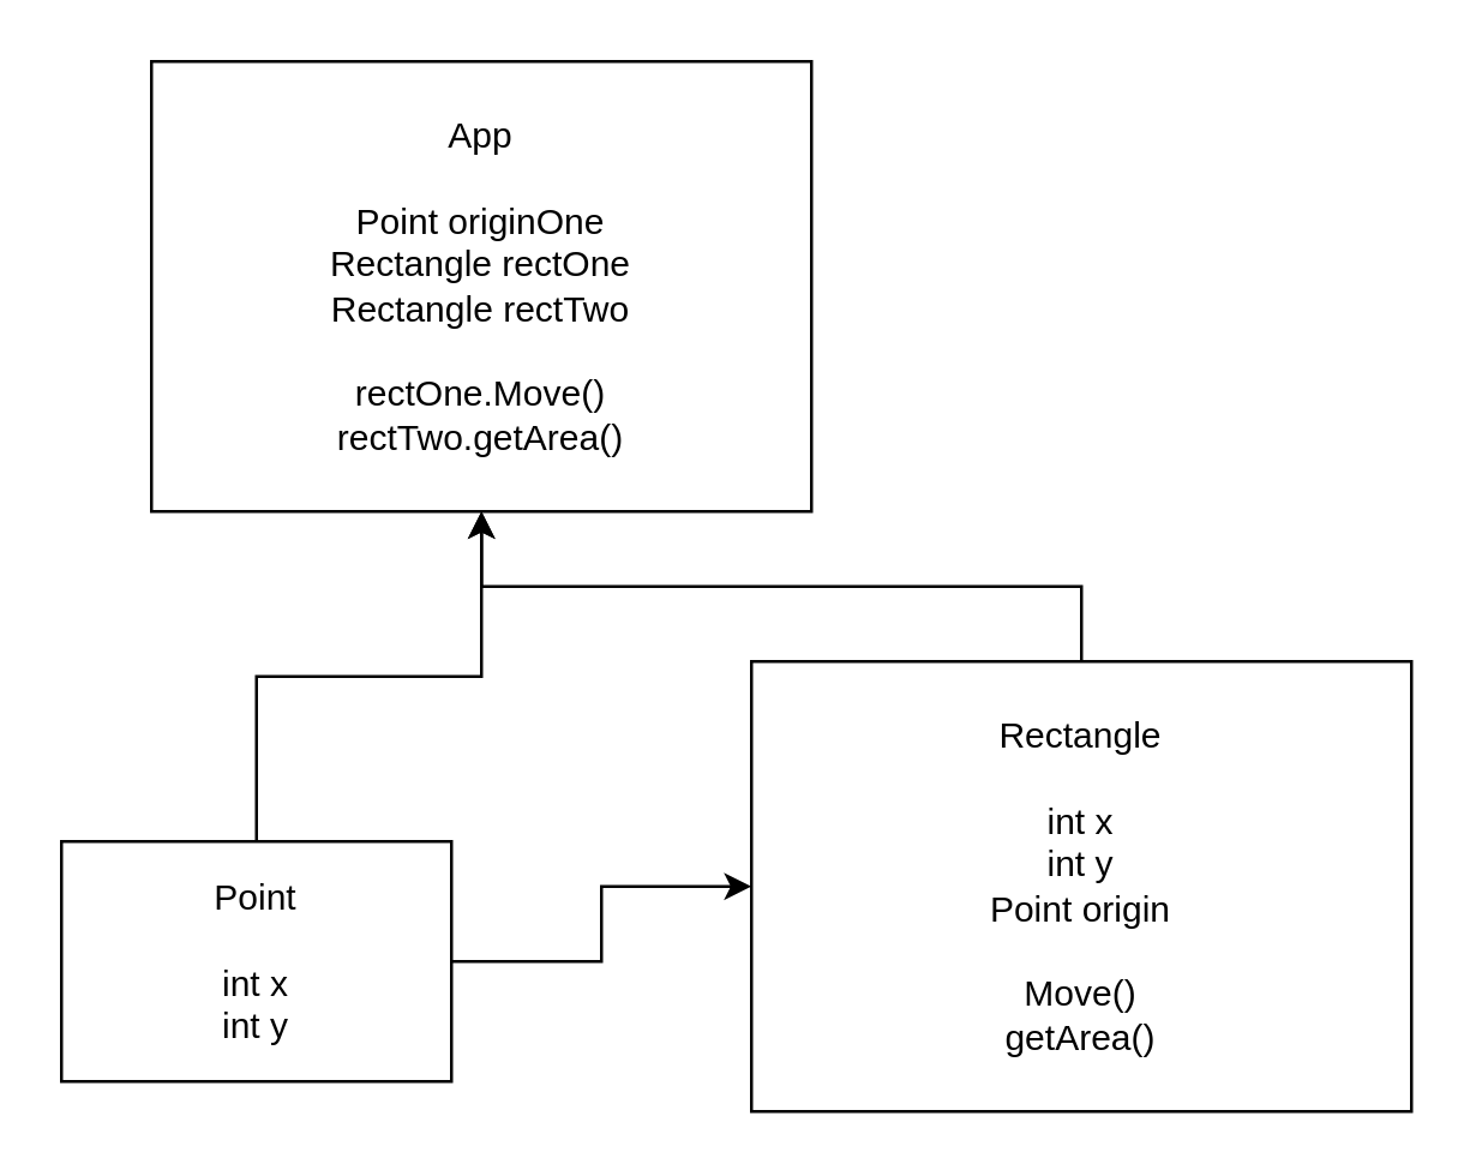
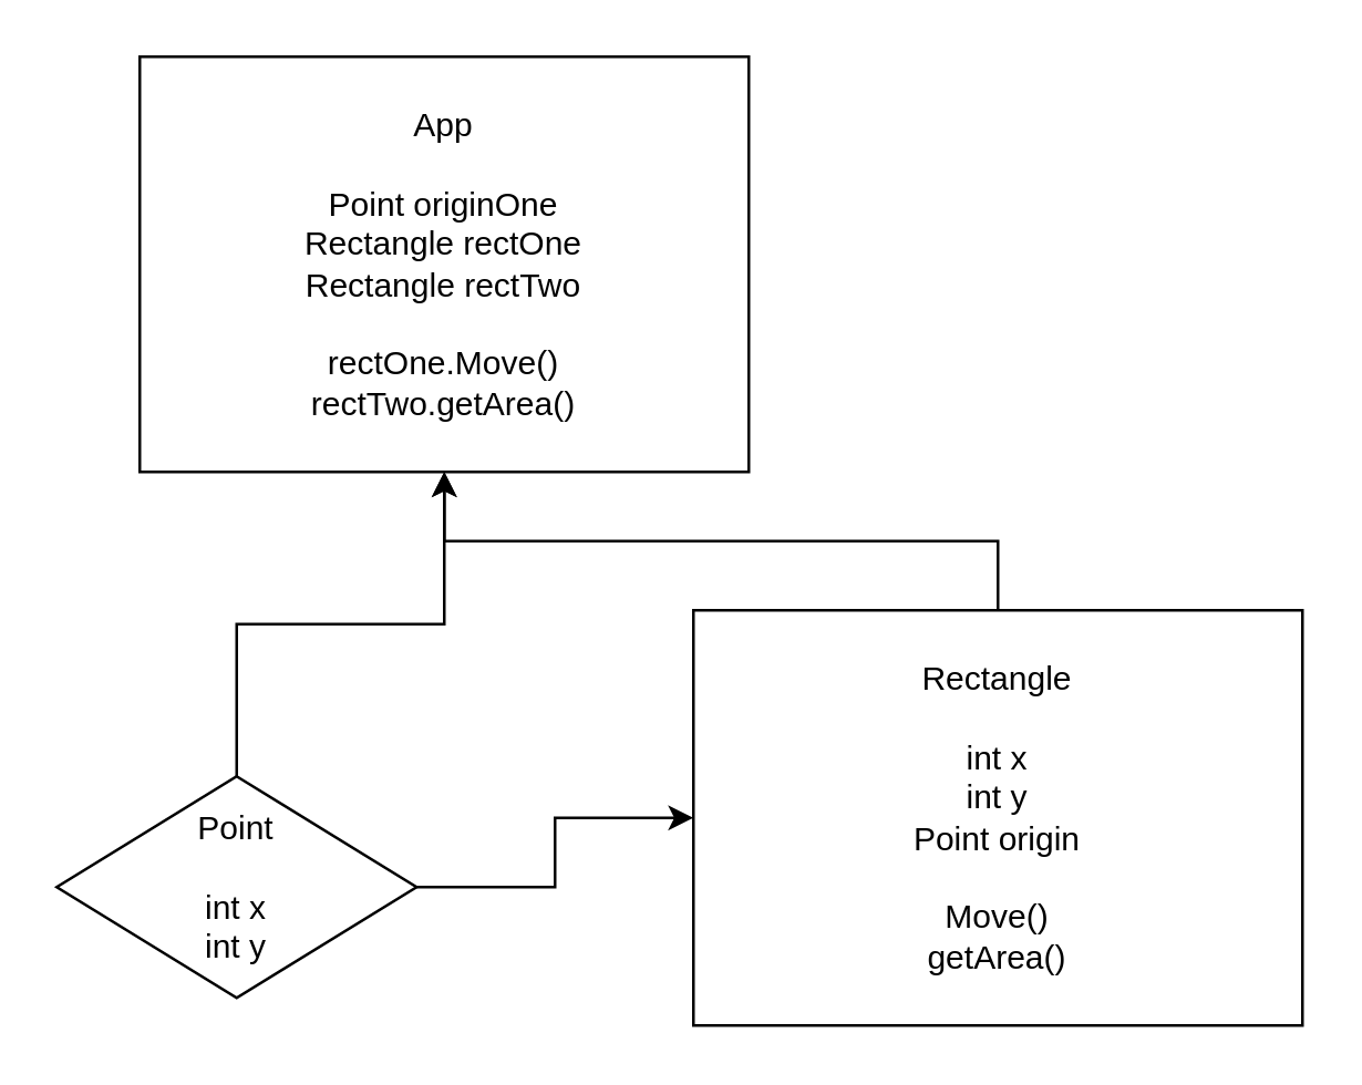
  <mxCell id="0" />
  <mxCell id="1" parent="0" />
  <mxCell id="2" style="edgeStyle=orthogonalEdgeStyle;rounded=0;orthogonalLoop=1;jettySize=auto;html=1;" edge="1" parent="1" source="4" target="6"><mxGeometry relative="1" as="geometry" /></mxCell>
  <mxCell id="3" style="edgeStyle=orthogonalEdgeStyle;rounded=0;orthogonalLoop=1;jettySize=auto;html=1;" edge="1" parent="1" source="4" target="7"><mxGeometry relative="1" as="geometry" /></mxCell>
- <mxCell id="4" value="&lt;div&gt;Point&lt;/div&gt;&lt;div&gt;&lt;br&gt;&lt;/div&gt;&lt;div&gt;int x&lt;/div&gt;&lt;div&gt;int y&lt;br&gt;&lt;/div&gt;" style="rounded=0;whiteSpace=wrap;html=1;" vertex="1" parent="1"><mxGeometry x="20" y="280" width="130" height="80" as="geometry" /></mxCell>
+ <mxCell id="4" value="&lt;div&gt;Point&lt;/div&gt;&lt;div&gt;&lt;br&gt;&lt;/div&gt;&lt;div&gt;int x&lt;/div&gt;&lt;div&gt;int y&lt;br&gt;&lt;/div&gt;" style="rhombus;whiteSpace=wrap;html=1;" vertex="1" parent="1"><mxGeometry x="20" y="280" width="130" height="80" as="geometry" /></mxCell>
  <mxCell id="5" style="edgeStyle=orthogonalEdgeStyle;rounded=0;orthogonalLoop=1;jettySize=auto;html=1;" edge="1" parent="1" source="6" target="7"><mxGeometry relative="1" as="geometry" /></mxCell>
  <mxCell id="6" value="&lt;div&gt;Rectangle&lt;br&gt;&lt;/div&gt;&lt;div&gt;&lt;br&gt;&lt;/div&gt;&lt;div&gt;int x&lt;/div&gt;&lt;div&gt;int y&lt;/div&gt;&lt;div&gt;Point origin&lt;/div&gt;&lt;div&gt;&lt;br&gt;&lt;/div&gt;&lt;div&gt;Move()&lt;br&gt;&lt;/div&gt;&lt;div&gt;getArea()&lt;/div&gt;" style="rounded=0;whiteSpace=wrap;html=1;" vertex="1" parent="1"><mxGeometry x="250" y="220" width="220" height="150" as="geometry" /></mxCell>
  <mxCell id="7" value="&lt;div&gt;App&lt;br&gt;&lt;/div&gt;&lt;div&gt;&lt;br&gt;&lt;/div&gt;&lt;div&gt;Point originOne&lt;/div&gt;&lt;div&gt;Rectangle rectOne&lt;/div&gt;&lt;div&gt;Rectangle rectTwo&lt;br&gt;&lt;/div&gt;&lt;div&gt;&lt;br&gt;&lt;/div&gt;&lt;div&gt;rectOne.Move()&lt;br&gt;&lt;/div&gt;&lt;div&gt;rectTwo.getArea()&lt;/div&gt;" style="rounded=0;whiteSpace=wrap;html=1;" vertex="1" parent="1"><mxGeometry x="50" y="20" width="220" height="150" as="geometry" /></mxCell>
